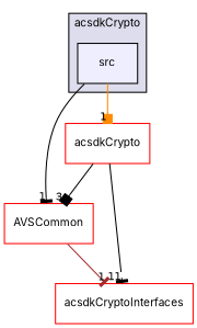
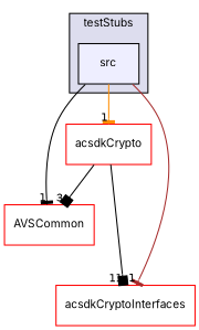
  digraph {
    compound=true
    fontname=Inter
    node [fillcolor=white fontname=Inter fontsize=10 shape=box style=filled color=red]
    edge [arrowhead=tee color=black fontname=Inter headlabel=1 labeldistance=1.5 labelfontname=Helvetica labelfontsize=10]
    n1 [fillcolor="#eeeeff" label=src pencolor=black color=""]
    n2 [label=acsdkCrypto]
    n3 [label=AVSCommon]
    n4 [label=acsdkCryptoInterfaces]
    subgraph cluster_1 {
      bgcolor="#ddddee"
      fontsize=10
-     label=acsdkCrypto
+     label=testStubs
      pencolor=black
      n1
    }
-   n1 -> n2 [arrowhead=box color=darkorange]
+   n1 -> n2 [color=darkorange]
    n1 -> n3
-   n3 -> n4 [color=brown]
+   n1 -> n4 [color=brown]
    n2 -> n3 [arrowhead=box headlabel=3]
-   n2 -> n4 [headlabel=11]
+   n2 -> n4 [arrowhead=box headlabel=11]
  }
